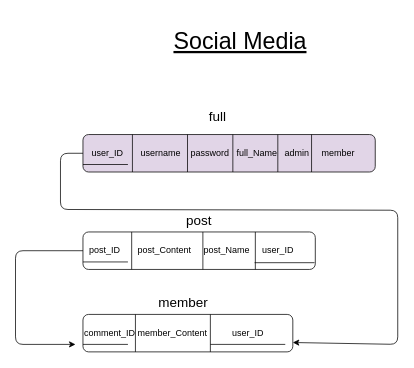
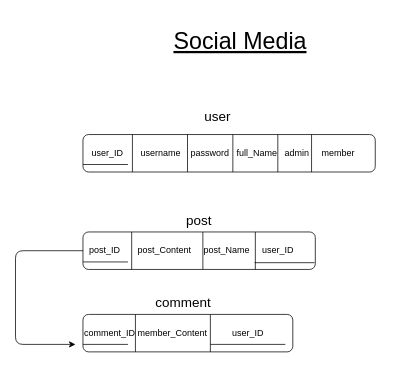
  <mxCell id="0" />
  <mxCell id="1" parent="0" />
  <mxCell id="2" value="Social Media" style="text;strokeColor=none;align=center;fillColor=none;html=1;verticalAlign=middle;whiteSpace=wrap;rounded=0;fontSize=31;fontStyle=4" parent="1" vertex="1"><mxGeometry x="200" y="20" width="240" height="70" as="geometry" /></mxCell>
- <mxCell id="3" value="&amp;nbsp; &amp;nbsp;user_ID&amp;nbsp; &amp;nbsp; &amp;nbsp; &amp;nbsp;username&amp;nbsp; &amp;nbsp; password&amp;nbsp; &amp;nbsp;full_Name&amp;nbsp; &amp;nbsp;admin&amp;nbsp; &amp;nbsp; &amp;nbsp;member" style="rounded=1;whiteSpace=wrap;html=1;align=left;fillColor=#e1d5e7;" parent="1" vertex="1"><mxGeometry x="110" y="179" width="390" height="50" as="geometry" /></mxCell>
+ <mxCell id="3" value="&amp;nbsp; &amp;nbsp;user_ID&amp;nbsp; &amp;nbsp; &amp;nbsp; &amp;nbsp;username&amp;nbsp; &amp;nbsp; password&amp;nbsp; &amp;nbsp;full_Name&amp;nbsp; &amp;nbsp;admin&amp;nbsp; &amp;nbsp; &amp;nbsp;member" style="rounded=1;whiteSpace=wrap;html=1;align=left;" parent="1" vertex="1"><mxGeometry x="110" y="179" width="390" height="50" as="geometry" /></mxCell>
  <mxCell id="4" value="" style="endArrow=none;html=1;" parent="1" edge="1"><mxGeometry width="50" height="50" relative="1" as="geometry"><mxPoint x="176" y="229" as="sourcePoint" /><mxPoint x="176" y="179" as="targetPoint" /></mxGeometry></mxCell>
  <mxCell id="5" value="" style="endArrow=none;html=1;" parent="1" edge="1"><mxGeometry width="50" height="50" relative="1" as="geometry"><mxPoint x="249.5" y="229" as="sourcePoint" /><mxPoint x="249.5" y="179" as="targetPoint" /></mxGeometry></mxCell>
- <mxCell id="6" value="full" style="text;strokeColor=none;align=center;fillColor=none;html=1;verticalAlign=middle;whiteSpace=wrap;rounded=0;fontSize=18;" parent="1" vertex="1"><mxGeometry x="260" y="140" width="60" height="30" as="geometry" /></mxCell>
+ <mxCell id="6" value="user" style="text;strokeColor=none;align=center;fillColor=none;html=1;verticalAlign=middle;whiteSpace=wrap;rounded=0;fontSize=18;" parent="1" vertex="1"><mxGeometry x="260" y="140" width="60" height="30" as="geometry" /></mxCell>
  <mxCell id="7" value="post" style="text;strokeColor=none;align=center;fillColor=none;html=1;verticalAlign=middle;whiteSpace=wrap;rounded=0;fontSize=18;" parent="1" vertex="1"><mxGeometry x="235" y="279" width="60" height="30" as="geometry" /></mxCell>
  <mxCell id="8" value="" style="endArrow=none;html=1;" parent="1" edge="1"><mxGeometry width="50" height="50" relative="1" as="geometry"><mxPoint x="110" y="219" as="sourcePoint" /><mxPoint x="170" y="219" as="targetPoint" /></mxGeometry></mxCell>
  <mxCell id="9" value="&amp;nbsp; post_ID&amp;nbsp; &amp;nbsp; &amp;nbsp; &amp;nbsp;post_Content&amp;nbsp; &amp;nbsp; &amp;nbsp;post_Name&amp;nbsp; &amp;nbsp; &amp;nbsp;user_ID" style="rounded=1;whiteSpace=wrap;html=1;align=left;" parent="1" vertex="1"><mxGeometry x="110" y="309" width="310" height="50" as="geometry" /></mxCell>
  <mxCell id="10" value="" style="endArrow=none;html=1;" parent="1" edge="1"><mxGeometry width="50" height="50" relative="1" as="geometry"><mxPoint x="175" y="359" as="sourcePoint" /><mxPoint x="175" y="309" as="targetPoint" /></mxGeometry></mxCell>
  <mxCell id="11" value="" style="endArrow=none;html=1;" parent="1" edge="1"><mxGeometry width="50" height="50" relative="1" as="geometry"><mxPoint x="270" y="359" as="sourcePoint" /><mxPoint x="270" y="309" as="targetPoint" /></mxGeometry></mxCell>
  <mxCell id="12" value="" style="endArrow=none;html=1;" parent="1" edge="1"><mxGeometry width="50" height="50" relative="1" as="geometry"><mxPoint x="110" y="349" as="sourcePoint" /><mxPoint x="170" y="349" as="targetPoint" /></mxGeometry></mxCell>
  <mxCell id="13" value="" style="endArrow=none;html=1;" parent="1" edge="1"><mxGeometry width="50" height="50" relative="1" as="geometry"><mxPoint x="310" y="229" as="sourcePoint" /><mxPoint x="310" y="179" as="targetPoint" /></mxGeometry></mxCell>
  <mxCell id="14" value="" style="endArrow=none;html=1;" parent="1" edge="1"><mxGeometry width="50" height="50" relative="1" as="geometry"><mxPoint x="370" y="229" as="sourcePoint" /><mxPoint x="370" y="179" as="targetPoint" /></mxGeometry></mxCell>
  <mxCell id="15" value="" style="endArrow=none;html=1;" parent="1" edge="1"><mxGeometry width="50" height="50" relative="1" as="geometry"><mxPoint x="415" y="229" as="sourcePoint" /><mxPoint x="415" y="179" as="targetPoint" /></mxGeometry></mxCell>
- <mxCell id="16" value="" style="endArrow=classic;html=1;entryX=1;entryY=0.75;entryDx=0;entryDy=0;exitX=0;exitY=0.5;exitDx=0;exitDy=0;" parent="1" target="17" edge="1" source="3"><mxGeometry width="50" height="50" relative="1" as="geometry"><mxPoint x="130" y="229" as="sourcePoint" /><mxPoint x="440" y="169" as="targetPoint" /><Array as="points"><mxPoint x="80" y="204" /><mxPoint x="80" y="279" /><mxPoint x="530" y="280" /><mxPoint x="530" y="459" /></Array></mxGeometry></mxCell>
  <mxCell id="17" value="comment_ID member_Content&amp;nbsp; &amp;nbsp; &amp;nbsp; &amp;nbsp; &amp;nbsp; user_ID&amp;nbsp; &amp;nbsp;" style="rounded=1;whiteSpace=wrap;html=1;align=left;" parent="1" vertex="1"><mxGeometry x="110" y="419" width="280" height="50" as="geometry" /></mxCell>
  <mxCell id="18" value="" style="endArrow=none;html=1;" parent="1" edge="1"><mxGeometry width="50" height="50" relative="1" as="geometry"><mxPoint x="180" y="469" as="sourcePoint" /><mxPoint x="180" y="419" as="targetPoint" /></mxGeometry></mxCell>
  <mxCell id="19" value="" style="endArrow=none;html=1;" parent="1" edge="1"><mxGeometry width="50" height="50" relative="1" as="geometry"><mxPoint x="280" y="469" as="sourcePoint" /><mxPoint x="280" y="419" as="targetPoint" /></mxGeometry></mxCell>
- <mxCell id="20" value="member" style="text;strokeColor=none;align=center;fillColor=none;html=1;verticalAlign=middle;whiteSpace=wrap;rounded=0;fontSize=18;" parent="1" vertex="1"><mxGeometry x="214" y="389" width="60" height="30" as="geometry" /></mxCell>
+ <mxCell id="20" value="comment" style="text;strokeColor=none;align=center;fillColor=none;html=1;verticalAlign=middle;whiteSpace=wrap;rounded=0;fontSize=18;" parent="1" vertex="1"><mxGeometry x="214" y="389" width="60" height="30" as="geometry" /></mxCell>
  <mxCell id="21" value="" style="endArrow=none;html=1;" parent="1" edge="1"><mxGeometry width="50" height="50" relative="1" as="geometry"><mxPoint x="110" y="459" as="sourcePoint" /><mxPoint x="170" y="459" as="targetPoint" /></mxGeometry></mxCell>
  <mxCell id="22" value="" style="endArrow=none;html=1;entryX=0.964;entryY=0.8;entryDx=0;entryDy=0;entryPerimeter=0;" parent="1" edge="1" target="17"><mxGeometry width="50" height="50" relative="1" as="geometry"><mxPoint x="280" y="459" as="sourcePoint" /><mxPoint x="340" y="459" as="targetPoint" /></mxGeometry></mxCell>
  <mxCell id="23" value="" style="endArrow=classic;html=1;exitX=0;exitY=0.5;exitDx=0;exitDy=0;" parent="1" source="9" edge="1"><mxGeometry width="50" height="50" relative="1" as="geometry"><mxPoint x="390" y="319" as="sourcePoint" /><mxPoint x="100" y="459" as="targetPoint" /><Array as="points"><mxPoint x="20" y="334" /><mxPoint x="20" y="459" /></Array></mxGeometry></mxCell>
  <mxCell id="24" value="" style="endArrow=none;html=1;" parent="1" edge="1"><mxGeometry width="50" height="50" relative="1" as="geometry"><mxPoint x="340" y="359" as="sourcePoint" /><mxPoint x="340" y="309" as="targetPoint" /></mxGeometry></mxCell>
  <mxCell id="25" value="" style="endArrow=none;html=1;" edge="1" parent="1"><mxGeometry width="50" height="50" relative="1" as="geometry"><mxPoint x="339" y="350" as="sourcePoint" /><mxPoint x="419" y="350" as="targetPoint" /></mxGeometry></mxCell>
